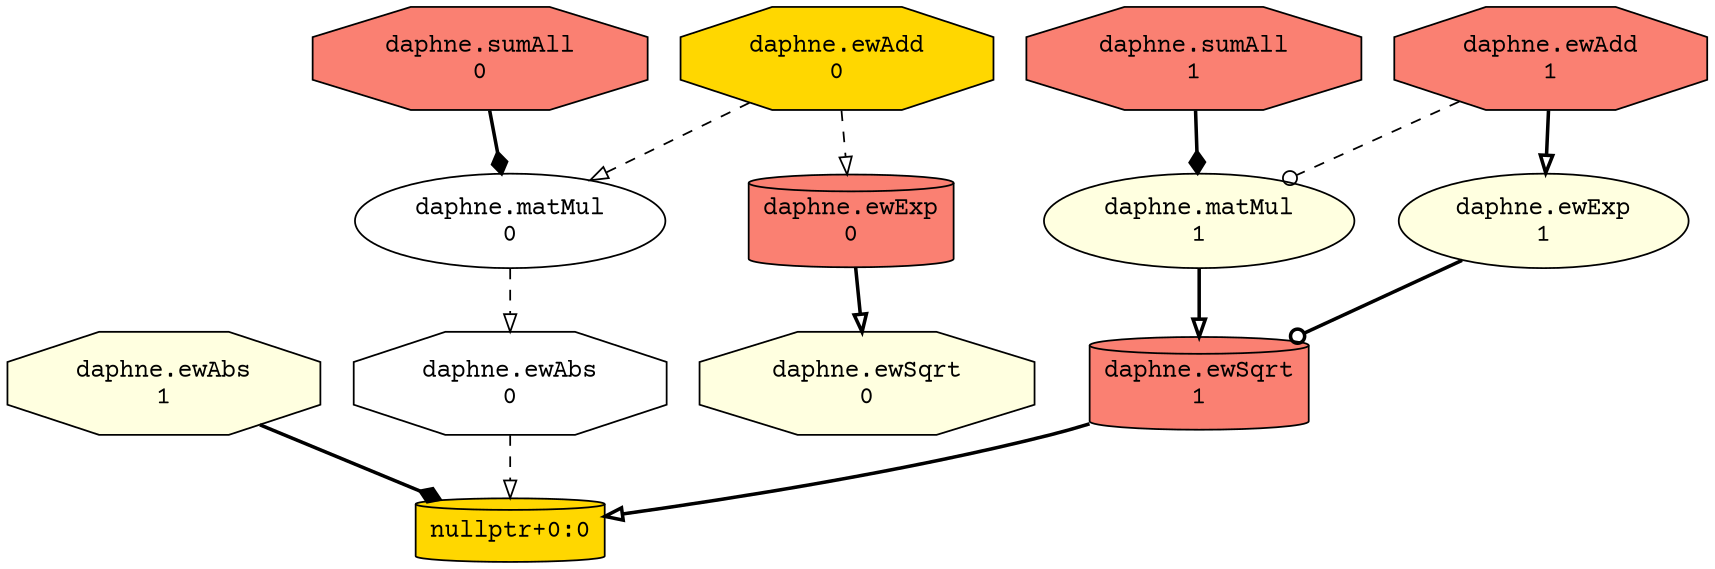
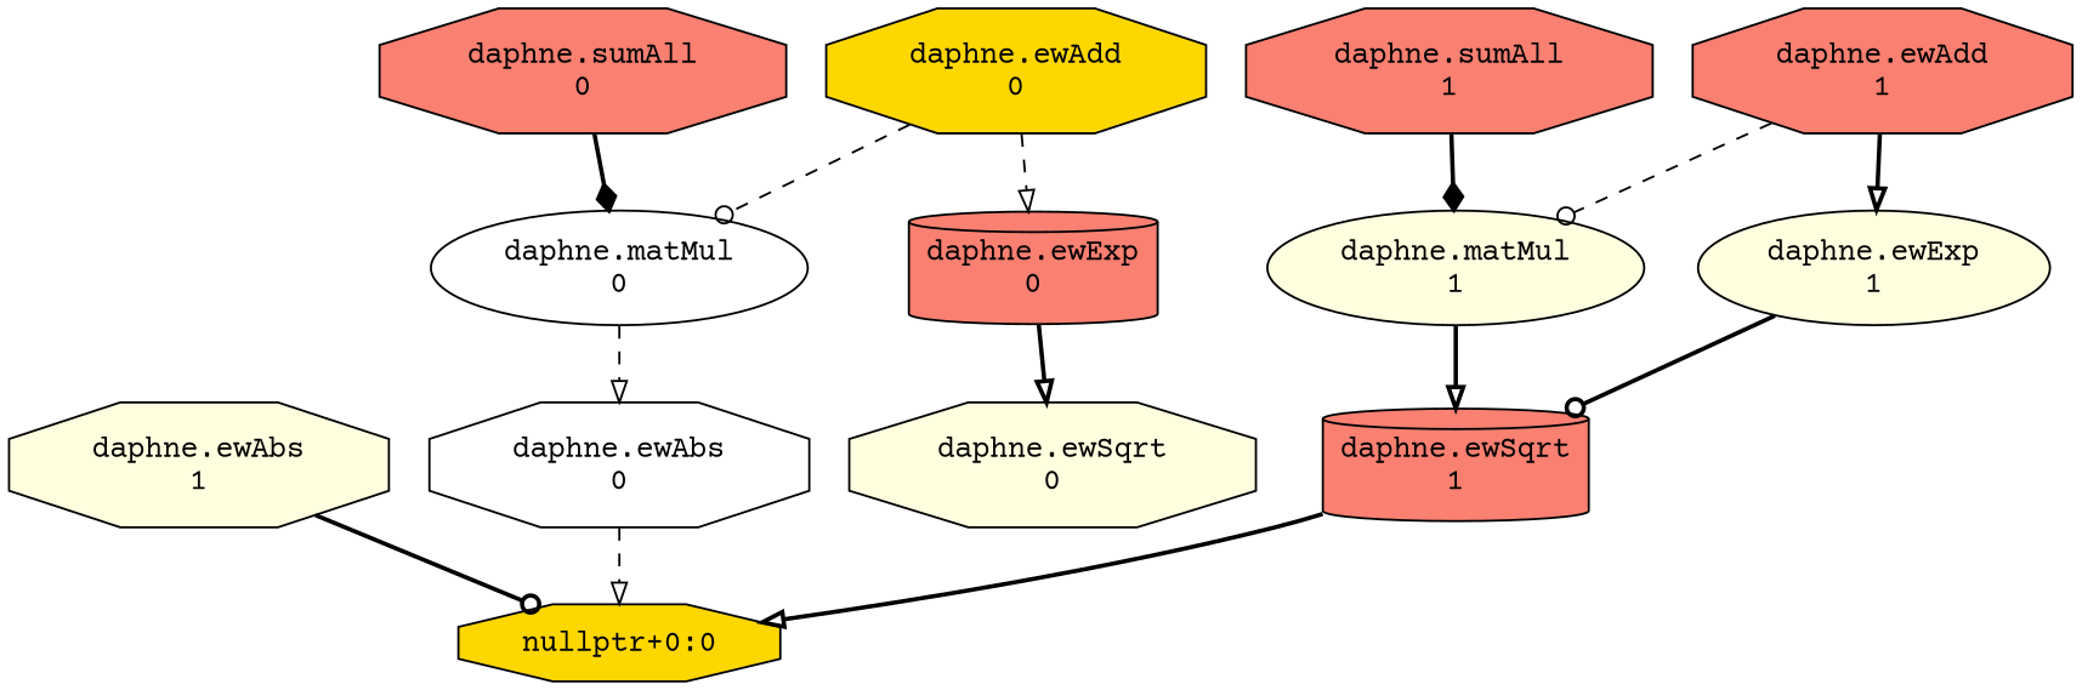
  digraph {
    fontname="Courier Prime"
    node [fillcolor=salmon fontname="Courier Prime" shape=octagon style=filled]
    edge [arrowhead=onormal fontname="Courier Prime" style=bold]
    n1 [label="daphne.ewSqrt\n1" shape=cylinder]
-   "nullptr+0:0" [fillcolor=gold shape=cylinder]
+   "nullptr+0:0" [fillcolor=gold]
    n3 [fillcolor=lightyellow label="daphne.matMul\n1" shape=ellipse]
    n4 [fillcolor=lightyellow label="daphne.ewAbs\n1"]
    n5 [fillcolor=lightyellow label="daphne.ewSqrt\n0"]
    n6 [fillcolor=white label="daphne.matMul\n0" shape=ellipse]
    n7 [fillcolor=white label="daphne.ewAbs\n0"]
    n8 [label="daphne.ewAdd\n1"]
    n9 [fillcolor=lightyellow label="daphne.ewExp\n1" shape=ellipse]
    n10 [fillcolor=gold label="daphne.ewAdd\n0"]
    n11 [label="daphne.ewExp\n0" shape=cylinder]
    n12 [label="daphne.sumAll\n1"]
    n13 [label="daphne.sumAll\n0"]
    n1 -> "nullptr+0:0"
    n3 -> n1
-   n4 -> "nullptr+0:0" [arrowhead=diamond]
+   n4 -> "nullptr+0:0" [arrowhead=odot]
    n6 -> n7 [style=dashed]
    n7 -> "nullptr+0:0" [style=dashed]
    n8 -> n3 [arrowhead=odot style=dashed]
    n8 -> n9
    n9 -> n1 [arrowhead=odot]
-   n10 -> n6 [style=dashed]
+   n10 -> n6 [arrowhead=odot style=dashed]
    n10 -> n11 [style=dashed]
    n11 -> n5
    n12 -> n3 [arrowhead=diamond]
    n13 -> n6 [arrowhead=diamond]
  }
